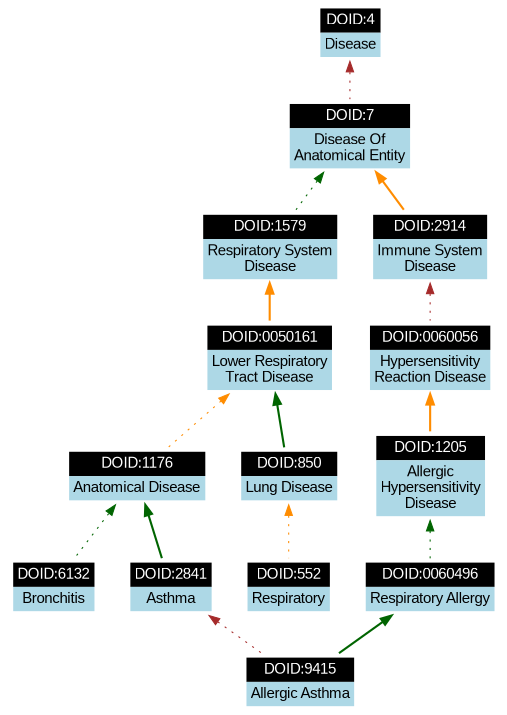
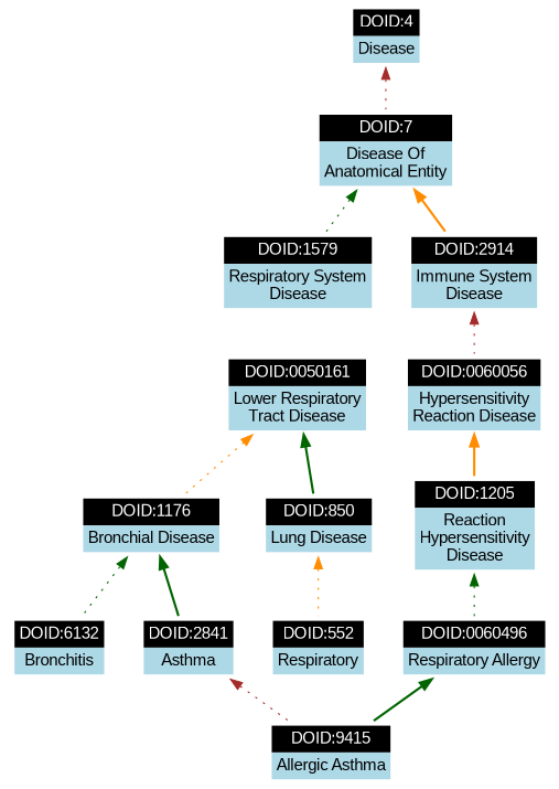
  digraph {
    node [fixedsize=false fontname=Arial shape=none]
    edge [color=darkgreen dir=back style=dotted]
    n1 [label=<     <TABLE BORDER="0" CELLPADDING="4" CELLSPACING="0">       <TR><TD BORDER="0" BGCOLOR="black"><FONT COLOR="white">DOID:4</FONT></TD></TR>       <TR><TD BORDER="0" COLOR="red" BGCOLOR="#add8e6">Disease</TD></TR>     </TABLE>   >]
    n2 [label=<     <TABLE BORDER="0" CELLPADDING="4" CELLSPACING="0">       <TR><TD BORDER="0" BGCOLOR="black"><FONT COLOR="white">DOID:7</FONT></TD></TR>       <TR><TD BORDER="0" COLOR="red" BGCOLOR="#add8e6">Disease Of<BR/>Anatomical Entity</TD></TR>     </TABLE>   >]
    n3 [label=<     <TABLE BORDER="0" CELLPADDING="4" CELLSPACING="0">       <TR><TD BORDER="0" BGCOLOR="black"><FONT COLOR="white">DOID:1579</FONT></TD></TR>       <TR><TD BORDER="0" COLOR="red" BGCOLOR="#add8e6">Respiratory System<BR/>Disease</TD></TR>     </TABLE>   >]
    n4 [label=<     <TABLE BORDER="0" CELLPADDING="4" CELLSPACING="0">       <TR><TD BORDER="0" BGCOLOR="black"><FONT COLOR="white">DOID:2914</FONT></TD></TR>       <TR><TD BORDER="0" COLOR="red" BGCOLOR="#add8e6">Immune System<BR/>Disease</TD></TR>     </TABLE>   >]
    n5 [label=<     <TABLE BORDER="0" CELLPADDING="4" CELLSPACING="0">       <TR><TD BORDER="0" BGCOLOR="black"><FONT COLOR="white">DOID:0050161</FONT></TD></TR>       <TR><TD BORDER="0" COLOR="red" BGCOLOR="#add8e6">Lower Respiratory<BR/>Tract Disease</TD></TR>     </TABLE>   >]
    n6 [label=<     <TABLE BORDER="0" CELLPADDING="4" CELLSPACING="0">       <TR><TD BORDER="0" BGCOLOR="black"><FONT COLOR="white">DOID:0060056</FONT></TD></TR>       <TR><TD BORDER="0" COLOR="red" BGCOLOR="#add8e6">Hypersensitivity<BR/>Reaction Disease</TD></TR>     </TABLE>   >]
-   n7 [label=<     <TABLE BORDER="0" CELLPADDING="4" CELLSPACING="0">       <TR><TD BORDER="0" BGCOLOR="black"><FONT COLOR="white">DOID:1176</FONT></TD></TR>       <TR><TD BORDER="0" COLOR="red" BGCOLOR="#add8e6">Anatomical Disease</TD></TR>     </TABLE>   >]
+   n7 [label=<     <TABLE BORDER="0" CELLPADDING="4" CELLSPACING="0">       <TR><TD BORDER="0" BGCOLOR="black"><FONT COLOR="white">DOID:1176</FONT></TD></TR>       <TR><TD BORDER="0" COLOR="red" BGCOLOR="#add8e6">Bronchial Disease</TD></TR>     </TABLE>   >]
    n8 [label=<     <TABLE BORDER="0" CELLPADDING="4" CELLSPACING="0">       <TR><TD BORDER="0" BGCOLOR="black"><FONT COLOR="white">DOID:850</FONT></TD></TR>       <TR><TD BORDER="0" COLOR="red" BGCOLOR="#add8e6">Lung Disease</TD></TR>     </TABLE>   >]
    n9 [label=<     <TABLE BORDER="0" CELLPADDING="4" CELLSPACING="0">       <TR><TD BORDER="0" BGCOLOR="black"><FONT COLOR="white">DOID:6132</FONT></TD></TR>       <TR><TD BORDER="0" COLOR="red" BGCOLOR="#add8e6">Bronchitis</TD></TR>     </TABLE>   >]
    n10 [label=<     <TABLE BORDER="0" CELLPADDING="4" CELLSPACING="0">       <TR><TD BORDER="0" BGCOLOR="black"><FONT COLOR="white">DOID:2841</FONT></TD></TR>       <TR><TD BORDER="0" COLOR="red" BGCOLOR="#add8e6">Asthma</TD></TR>     </TABLE>   >]
    n11 [label=<     <TABLE BORDER="0" CELLPADDING="4" CELLSPACING="0">       <TR><TD BORDER="0" BGCOLOR="black"><FONT COLOR="white">DOID:552</FONT></TD></TR>       <TR><TD BORDER="0" COLOR="red" BGCOLOR="#add8e6">Respiratory</TD></TR>     </TABLE>   >]
    n12 [label=<     <TABLE BORDER="0" CELLPADDING="4" CELLSPACING="0">       <TR><TD BORDER="0" BGCOLOR="black"><FONT COLOR="white">DOID:9415</FONT></TD></TR>       <TR><TD BORDER="0" COLOR="red" BGCOLOR="#add8e6">Allergic Asthma</TD></TR>     </TABLE>   >]
-   n13 [label=<     <TABLE BORDER="0" CELLPADDING="4" CELLSPACING="0">       <TR><TD BORDER="0" BGCOLOR="black"><FONT COLOR="white">DOID:1205</FONT></TD></TR>       <TR><TD BORDER="0" COLOR="red" BGCOLOR="#add8e6">Allergic<BR/>Hypersensitivity<BR/>Disease</TD></TR>     </TABLE>   >]
+   n13 [label=<     <TABLE BORDER="0" CELLPADDING="4" CELLSPACING="0">       <TR><TD BORDER="0" BGCOLOR="black"><FONT COLOR="white">DOID:1205</FONT></TD></TR>       <TR><TD BORDER="0" COLOR="red" BGCOLOR="#add8e6">Reaction<BR/>Hypersensitivity<BR/>Disease</TD></TR>     </TABLE>   >]
    n14 [label=<     <TABLE BORDER="0" CELLPADDING="4" CELLSPACING="0">       <TR><TD BORDER="0" BGCOLOR="black"><FONT COLOR="white">DOID:0060496</FONT></TD></TR>       <TR><TD BORDER="0" COLOR="red" BGCOLOR="#add8e6">Respiratory Allergy</TD></TR>     </TABLE>   >]
    n1 -> n2 [color=brown]
    n2 -> n3
    n2 -> n4 [color=darkorange style=bold]
-   n3 -> n5 [color=darkorange style=bold]
    n4 -> n6 [color=brown]
    n5 -> n7 [color=darkorange]
    n5 -> n8 [style=bold]
    n6 -> n13 [color=darkorange style=bold]
    n7 -> n9
    n7 -> n10 [style=bold]
    n8 -> n11 [color=darkorange]
    n10 -> n12 [color=brown]
    n13 -> n14
    n14 -> n12 [style=bold]
  }
